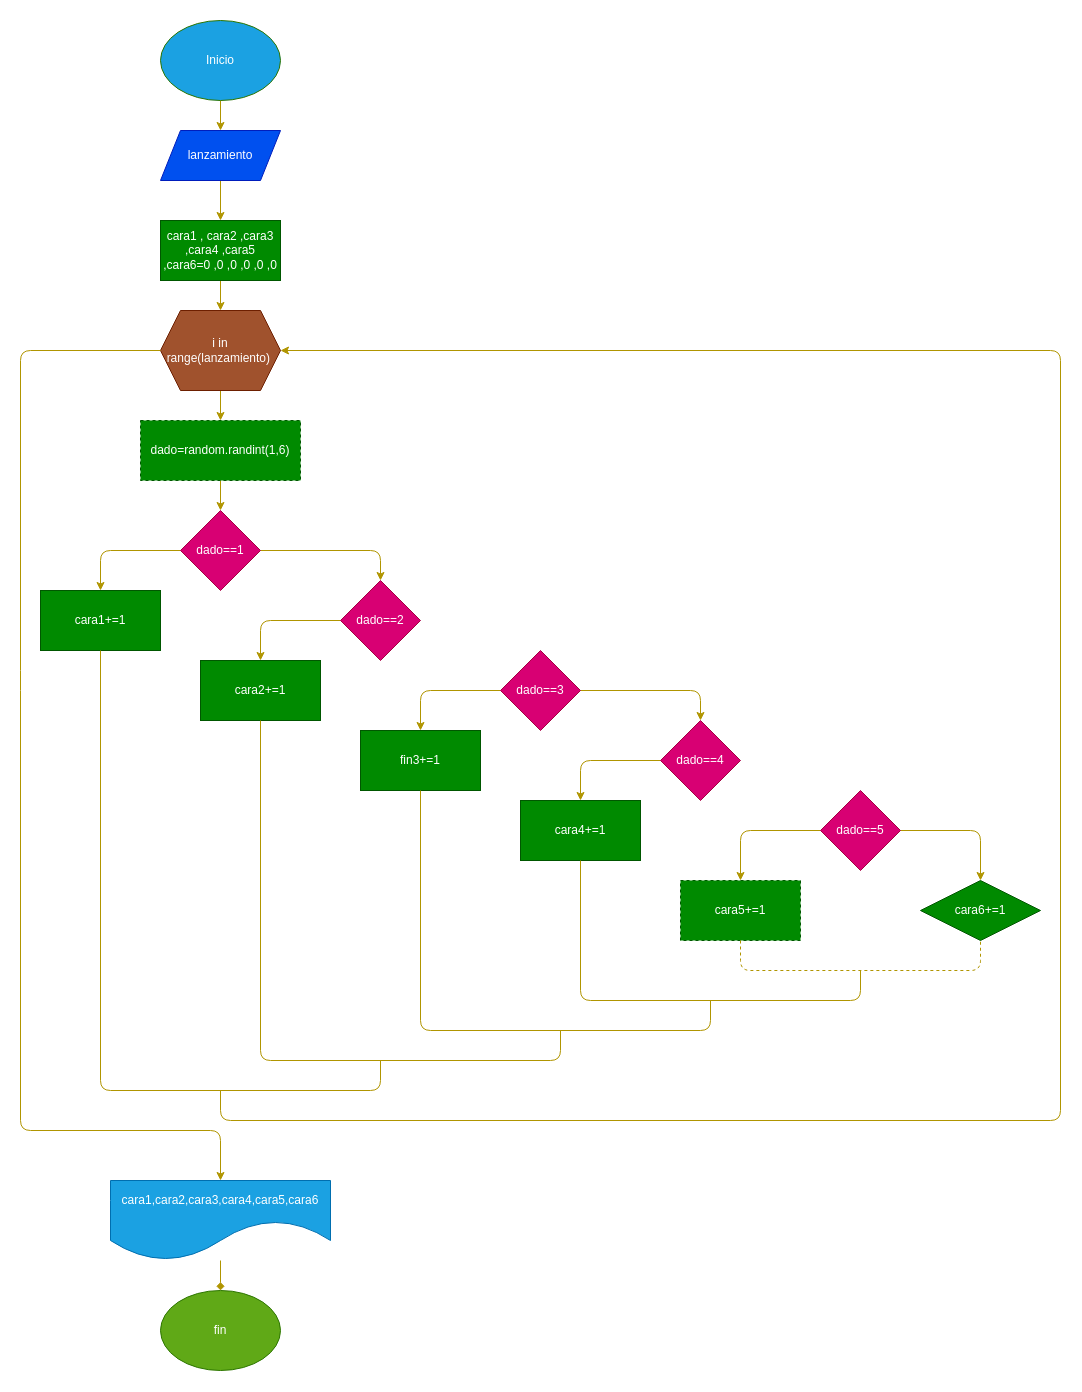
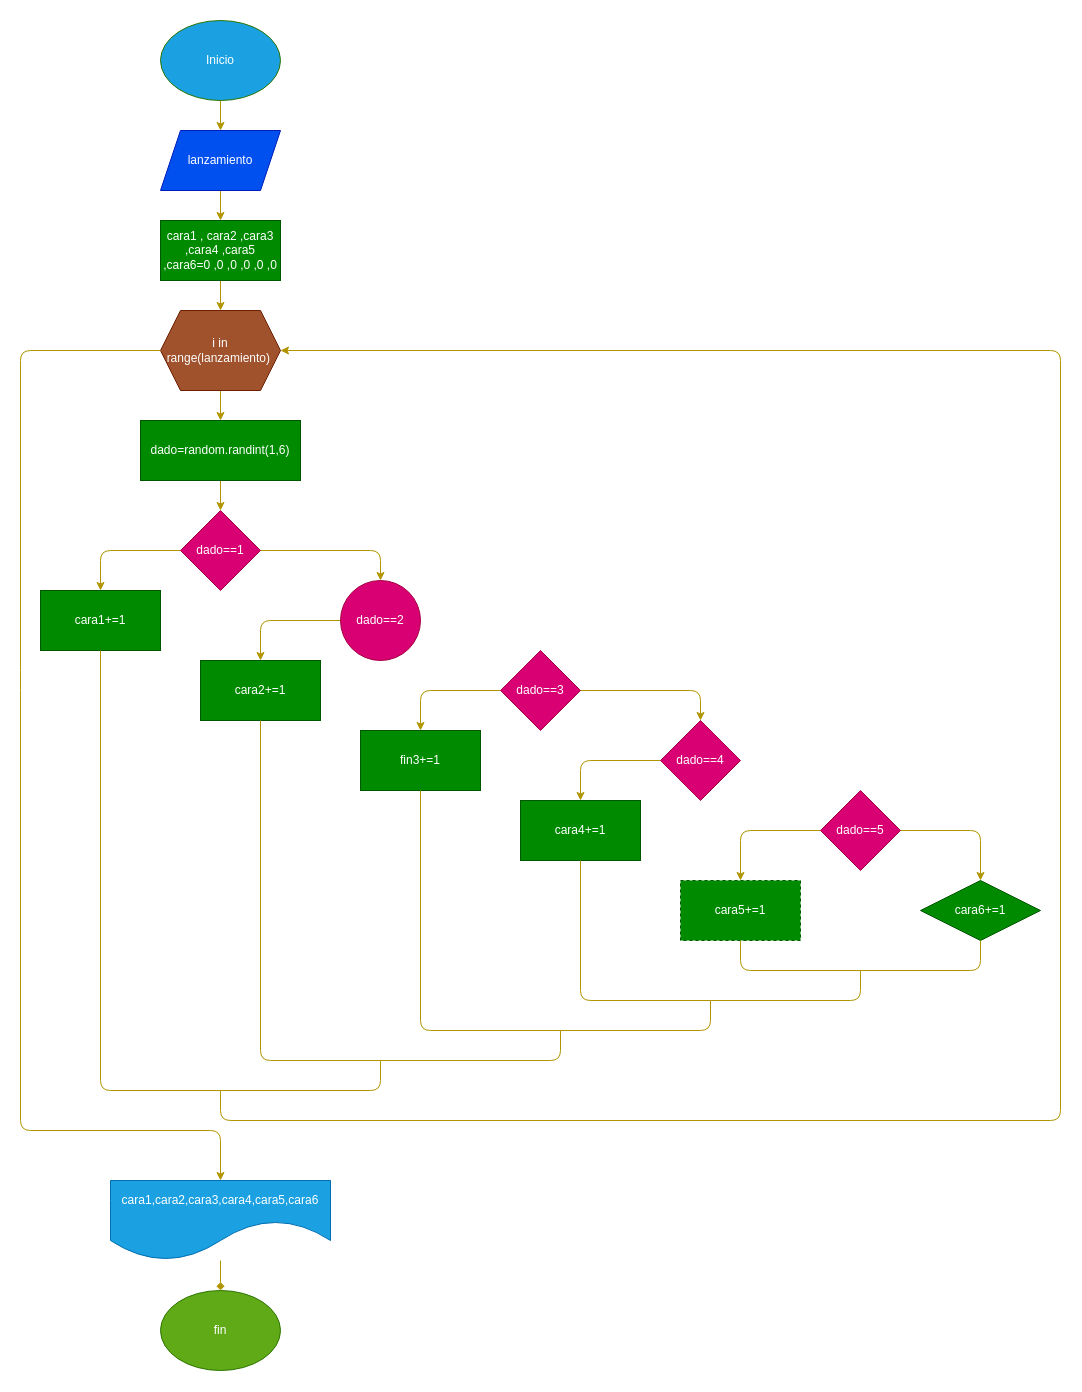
  <mxCell id="0" />
  <mxCell id="1" parent="0" />
  <mxCell id="2" style="edgeStyle=none;html=1;exitX=0.5;exitY=1;exitDx=0;exitDy=0;entryX=0.5;entryY=0;entryDx=0;entryDy=0;fillColor=#e3c800;strokeColor=#B09500;" parent="1" source="3" target="40" edge="1"><mxGeometry relative="1" as="geometry" /></mxCell>
  <mxCell id="3" value="Inicio" style="ellipse;whiteSpace=wrap;html=1;fillColor=#1ba1e2;fontColor=#ffffff;strokeColor=#2D7600;" parent="1" vertex="1"><mxGeometry x="160" y="20" width="120" height="80" as="geometry" /></mxCell>
  <mxCell id="4" style="edgeStyle=none;html=1;exitX=0.5;exitY=1;exitDx=0;exitDy=0;entryX=0.5;entryY=0;entryDx=0;entryDy=0;fillColor=#e3c800;strokeColor=#B09500;" parent="1" source="5" target="7" edge="1"><mxGeometry relative="1" as="geometry" /></mxCell>
  <mxCell id="5" value="cara1 , cara2 ,cara3 ,cara4 ,cara5 ,cara6=0 ,0 ,0 ,0 ,0 ,0" style="rounded=0;whiteSpace=wrap;html=1;fillColor=#008a00;fontColor=#ffffff;strokeColor=#005700;" parent="1" vertex="1"><mxGeometry x="160" y="220" width="120" height="60" as="geometry" /></mxCell>
  <mxCell id="6" style="edgeStyle=none;html=1;exitX=0.5;exitY=1;exitDx=0;exitDy=0;entryX=0.5;entryY=0;entryDx=0;entryDy=0;fillColor=#e3c800;strokeColor=#B09500;" parent="1" source="7" target="9" edge="1"><mxGeometry relative="1" as="geometry" /></mxCell>
  <mxCell id="7" value="i in range(lanzamiento)&amp;nbsp;" style="shape=hexagon;perimeter=hexagonPerimeter2;whiteSpace=wrap;html=1;fixedSize=1;fillColor=#a0522d;fontColor=#ffffff;strokeColor=#6D1F00;" parent="1" vertex="1"><mxGeometry x="160" y="310" width="120" height="80" as="geometry" /></mxCell>
  <mxCell id="8" style="edgeStyle=none;html=1;exitX=0.5;exitY=1;exitDx=0;exitDy=0;entryX=0.5;entryY=0;entryDx=0;entryDy=0;fillColor=#e3c800;strokeColor=#B09500;" parent="1" source="9" target="12" edge="1"><mxGeometry relative="1" as="geometry" /></mxCell>
- <mxCell id="9" value="dado=random.randint(1,6)" style="rounded=0;whiteSpace=wrap;html=1;fillColor=#008a00;fontColor=#ffffff;strokeColor=#005700;dashed=1;" parent="1" vertex="1"><mxGeometry x="140" y="420" width="160" height="60" as="geometry" /></mxCell>
+ <mxCell id="9" value="dado=random.randint(1,6)" style="rounded=0;whiteSpace=wrap;html=1;fillColor=#008a00;fontColor=#ffffff;strokeColor=#005700;" parent="1" vertex="1"><mxGeometry x="140" y="420" width="160" height="60" as="geometry" /></mxCell>
  <mxCell id="10" style="edgeStyle=none;html=1;exitX=0;exitY=0.5;exitDx=0;exitDy=0;entryX=0.5;entryY=0;entryDx=0;entryDy=0;fillColor=#e3c800;strokeColor=#B09500;" parent="1" source="12" target="13" edge="1"><mxGeometry relative="1" as="geometry"><Array as="points"><mxPoint x="100" y="550" /></Array></mxGeometry></mxCell>
  <mxCell id="11" style="edgeStyle=none;html=1;exitX=1;exitY=0.5;exitDx=0;exitDy=0;entryX=0.5;entryY=0;entryDx=0;entryDy=0;fillColor=#e3c800;strokeColor=#B09500;" parent="1" source="12" target="15" edge="1"><mxGeometry relative="1" as="geometry"><Array as="points"><mxPoint x="380" y="550" /></Array></mxGeometry></mxCell>
  <mxCell id="12" value="dado==1" style="rhombus;whiteSpace=wrap;html=1;fillColor=#d80073;fontColor=#ffffff;strokeColor=#A50040;" parent="1" vertex="1"><mxGeometry x="180" y="510" width="80" height="80" as="geometry" /></mxCell>
  <mxCell id="13" value="cara1+=1" style="rounded=0;whiteSpace=wrap;html=1;fillColor=#008a00;fontColor=#ffffff;strokeColor=#005700;" parent="1" vertex="1"><mxGeometry x="40" y="590" width="120" height="60" as="geometry" /></mxCell>
  <mxCell id="14" style="edgeStyle=none;html=1;exitX=0;exitY=0.5;exitDx=0;exitDy=0;entryX=0.5;entryY=0;entryDx=0;entryDy=0;fillColor=#e3c800;strokeColor=#B09500;" parent="1" source="15" target="16" edge="1"><mxGeometry relative="1" as="geometry"><Array as="points"><mxPoint x="260" y="620" /></Array></mxGeometry></mxCell>
- <mxCell id="15" value="dado==2" style="rhombus;whiteSpace=wrap;html=1;fillColor=#d80073;fontColor=#ffffff;strokeColor=#A50040;" parent="1" vertex="1"><mxGeometry x="340" y="580" width="80" height="80" as="geometry" /></mxCell>
+ <mxCell id="15" value="dado==2" style="ellipse;whiteSpace=wrap;html=1;fillColor=#d80073;fontColor=#ffffff;strokeColor=#A50040;" parent="1" vertex="1"><mxGeometry x="340" y="580" width="80" height="80" as="geometry" /></mxCell>
  <mxCell id="16" value="cara2+=1" style="rounded=0;whiteSpace=wrap;html=1;fillColor=#008a00;fontColor=#ffffff;strokeColor=#005700;" parent="1" vertex="1"><mxGeometry x="200" y="660" width="120" height="60" as="geometry" /></mxCell>
  <mxCell id="17" style="edgeStyle=none;html=1;exitX=1;exitY=0.5;exitDx=0;exitDy=0;entryX=0.5;entryY=0;entryDx=0;entryDy=0;fillColor=#e3c800;strokeColor=#B09500;" parent="1" source="19" target="22" edge="1"><mxGeometry relative="1" as="geometry"><Array as="points"><mxPoint x="700" y="690" /></Array></mxGeometry></mxCell>
  <mxCell id="18" style="edgeStyle=none;html=1;exitX=0;exitY=0.5;exitDx=0;exitDy=0;entryX=0.5;entryY=0;entryDx=0;entryDy=0;fillColor=#e3c800;strokeColor=#B09500;" parent="1" source="19" target="20" edge="1"><mxGeometry relative="1" as="geometry"><Array as="points"><mxPoint x="420" y="690" /></Array></mxGeometry></mxCell>
  <mxCell id="19" value="dado==3" style="rhombus;whiteSpace=wrap;html=1;fillColor=#d80073;fontColor=#ffffff;strokeColor=#A50040;" parent="1" vertex="1"><mxGeometry x="500" y="650" width="80" height="80" as="geometry" /></mxCell>
  <mxCell id="20" value="fin3+=1" style="rounded=0;whiteSpace=wrap;html=1;fillColor=#008a00;fontColor=#ffffff;strokeColor=#005700;" parent="1" vertex="1"><mxGeometry x="360" y="730" width="120" height="60" as="geometry" /></mxCell>
  <mxCell id="21" style="edgeStyle=none;html=1;exitX=0;exitY=0.5;exitDx=0;exitDy=0;entryX=0.5;entryY=0;entryDx=0;entryDy=0;fillColor=#e3c800;strokeColor=#B09500;" parent="1" source="22" target="23" edge="1"><mxGeometry relative="1" as="geometry"><Array as="points"><mxPoint x="580" y="760" /></Array></mxGeometry></mxCell>
  <mxCell id="22" value="dado==4" style="rhombus;whiteSpace=wrap;html=1;fillColor=#d80073;fontColor=#ffffff;strokeColor=#A50040;" parent="1" vertex="1"><mxGeometry x="660" y="720" width="80" height="80" as="geometry" /></mxCell>
  <mxCell id="23" value="cara4+=1" style="rounded=0;whiteSpace=wrap;html=1;fillColor=#008a00;fontColor=#ffffff;strokeColor=#005700;" parent="1" vertex="1"><mxGeometry x="520" y="800" width="120" height="60" as="geometry" /></mxCell>
  <mxCell id="24" style="edgeStyle=none;html=1;exitX=1;exitY=0.5;exitDx=0;exitDy=0;entryX=0.5;entryY=0;entryDx=0;entryDy=0;fillColor=#e3c800;strokeColor=#B09500;" parent="1" source="26" target="28" edge="1"><mxGeometry relative="1" as="geometry"><Array as="points"><mxPoint x="980" y="830" /></Array></mxGeometry></mxCell>
  <mxCell id="25" style="edgeStyle=none;html=1;exitX=0;exitY=0.5;exitDx=0;exitDy=0;entryX=0.5;entryY=0;entryDx=0;entryDy=0;fillColor=#e3c800;strokeColor=#B09500;" parent="1" source="26" target="27" edge="1"><mxGeometry relative="1" as="geometry"><Array as="points"><mxPoint x="740" y="830" /></Array></mxGeometry></mxCell>
  <mxCell id="26" value="dado==5" style="rhombus;whiteSpace=wrap;html=1;fillColor=#d80073;fontColor=#ffffff;strokeColor=#A50040;" parent="1" vertex="1"><mxGeometry x="820" y="790" width="80" height="80" as="geometry" /></mxCell>
  <mxCell id="27" value="cara5+=1" style="rounded=0;whiteSpace=wrap;html=1;fillColor=#008a00;fontColor=#ffffff;strokeColor=#005700;dashed=1;" parent="1" vertex="1"><mxGeometry x="680" y="880" width="120" height="60" as="geometry" /></mxCell>
  <mxCell id="28" value="cara6+=1" style="rhombus;whiteSpace=wrap;html=1;fillColor=#008a00;fontColor=#ffffff;strokeColor=#005700;" parent="1" vertex="1"><mxGeometry x="920" y="880" width="120" height="60" as="geometry" /></mxCell>
  <mxCell id="29" style="edgeStyle=none;html=1;entryX=0.5;entryY=0;entryDx=0;entryDy=0;fillColor=#e3c800;strokeColor=#B09500;endArrow=diamond;" parent="1" source="30" target="31" edge="1"><mxGeometry relative="1" as="geometry" /></mxCell>
  <mxCell id="30" value="cara1,cara2,cara3,cara4,cara5,cara6" style="shape=document;whiteSpace=wrap;html=1;boundedLbl=1;size=0.5;fillColor=#1ba1e2;fontColor=#ffffff;strokeColor=#006EAF;" parent="1" vertex="1"><mxGeometry x="110" y="1180" width="220" height="80" as="geometry" /></mxCell>
  <mxCell id="31" value="fin" style="ellipse;whiteSpace=wrap;html=1;fillColor=#60a917;fontColor=#ffffff;strokeColor=#2D7600;" parent="1" vertex="1"><mxGeometry x="160" y="1290" width="120" height="80" as="geometry" /></mxCell>
- <mxCell id="32" value="" style="endArrow=none;html=1;exitX=0.5;exitY=1;exitDx=0;exitDy=0;entryX=0.5;entryY=1;entryDx=0;entryDy=0;fillColor=#e3c800;strokeColor=#B09500;dashed=1;" parent="1" source="27" target="28" edge="1"><mxGeometry width="50" height="50" relative="1" as="geometry"><mxPoint x="730" y="940" as="sourcePoint" /><mxPoint x="780" y="890" as="targetPoint" /><Array as="points"><mxPoint x="740" y="970" /><mxPoint x="980" y="970" /></Array></mxGeometry></mxCell>
+ <mxCell id="32" value="" style="endArrow=none;html=1;exitX=0.5;exitY=1;exitDx=0;exitDy=0;entryX=0.5;entryY=1;entryDx=0;entryDy=0;fillColor=#e3c800;strokeColor=#B09500;" parent="1" source="27" target="28" edge="1"><mxGeometry width="50" height="50" relative="1" as="geometry"><mxPoint x="730" y="940" as="sourcePoint" /><mxPoint x="780" y="890" as="targetPoint" /><Array as="points"><mxPoint x="740" y="970" /><mxPoint x="980" y="970" /></Array></mxGeometry></mxCell>
  <mxCell id="33" value="" style="endArrow=none;html=1;exitX=0.5;exitY=1;exitDx=0;exitDy=0;fillColor=#e3c800;strokeColor=#B09500;" parent="1" source="23" edge="1"><mxGeometry width="50" height="50" relative="1" as="geometry"><mxPoint x="730" y="940" as="sourcePoint" /><mxPoint x="860" y="970" as="targetPoint" /><Array as="points"><mxPoint x="580" y="1000" /><mxPoint x="860" y="1000" /></Array></mxGeometry></mxCell>
  <mxCell id="34" value="" style="endArrow=none;html=1;exitX=0.5;exitY=1;exitDx=0;exitDy=0;fillColor=#e3c800;strokeColor=#B09500;" parent="1" source="20" edge="1"><mxGeometry width="50" height="50" relative="1" as="geometry"><mxPoint x="730" y="940" as="sourcePoint" /><mxPoint x="710" y="1000" as="targetPoint" /><Array as="points"><mxPoint x="420" y="1030" /><mxPoint x="710" y="1030" /></Array></mxGeometry></mxCell>
  <mxCell id="35" value="" style="endArrow=none;html=1;exitX=0.5;exitY=1;exitDx=0;exitDy=0;fillColor=#e3c800;strokeColor=#B09500;" parent="1" source="16" edge="1"><mxGeometry width="50" height="50" relative="1" as="geometry"><mxPoint x="270" y="750" as="sourcePoint" /><mxPoint x="560" y="1030" as="targetPoint" /><Array as="points"><mxPoint x="260" y="1060" /><mxPoint x="560" y="1060" /></Array></mxGeometry></mxCell>
  <mxCell id="36" value="" style="endArrow=none;html=1;exitX=0.5;exitY=1;exitDx=0;exitDy=0;fillColor=#e3c800;strokeColor=#B09500;" parent="1" source="13" edge="1"><mxGeometry width="50" height="50" relative="1" as="geometry"><mxPoint x="310" y="840" as="sourcePoint" /><mxPoint x="380" y="1060" as="targetPoint" /><Array as="points"><mxPoint x="100" y="1090" /><mxPoint x="380" y="1090" /></Array></mxGeometry></mxCell>
  <mxCell id="37" value="" style="endArrow=classic;html=1;entryX=1;entryY=0.5;entryDx=0;entryDy=0;fillColor=#e3c800;strokeColor=#B09500;" parent="1" target="7" edge="1"><mxGeometry width="50" height="50" relative="1" as="geometry"><mxPoint x="220" y="1090" as="sourcePoint" /><mxPoint x="450" y="990" as="targetPoint" /><Array as="points"><mxPoint x="220" y="1120" /><mxPoint x="1060" y="1120" /><mxPoint x="1060" y="350" /></Array></mxGeometry></mxCell>
  <mxCell id="38" value="" style="endArrow=classic;html=1;exitX=0;exitY=0.5;exitDx=0;exitDy=0;entryX=0.5;entryY=0;entryDx=0;entryDy=0;fillColor=#e3c800;strokeColor=#B09500;" parent="1" source="7" target="30" edge="1"><mxGeometry width="50" height="50" relative="1" as="geometry"><mxPoint x="200" y="440" as="sourcePoint" /><mxPoint x="250" y="390" as="targetPoint" /><Array as="points"><mxPoint x="20" y="350" /><mxPoint x="20" y="680" /><mxPoint x="20" y="1130" /><mxPoint x="220" y="1130" /></Array></mxGeometry></mxCell>
  <mxCell id="39" style="edgeStyle=none;html=1;exitX=0.5;exitY=1;exitDx=0;exitDy=0;entryX=0.5;entryY=0;entryDx=0;entryDy=0;fillColor=#e3c800;strokeColor=#B09500;" parent="1" source="40" target="5" edge="1"><mxGeometry relative="1" as="geometry" /></mxCell>
- <mxCell id="40" value="lanzamiento" style="shape=parallelogram;perimeter=parallelogramPerimeter;whiteSpace=wrap;html=1;fixedSize=1;fillColor=#0050ef;fontColor=#ffffff;strokeColor=#001DBC;" parent="1" vertex="1"><mxGeometry x="160" y="130" width="120" height="50" as="geometry" /></mxCell>
+ <mxCell id="40" value="lanzamiento" style="shape=parallelogram;perimeter=parallelogramPerimeter;whiteSpace=wrap;html=1;fixedSize=1;fillColor=#0050ef;fontColor=#ffffff;strokeColor=#001DBC;" parent="1" vertex="1"><mxGeometry x="160" y="130" width="120" height="60" as="geometry" /></mxCell>
